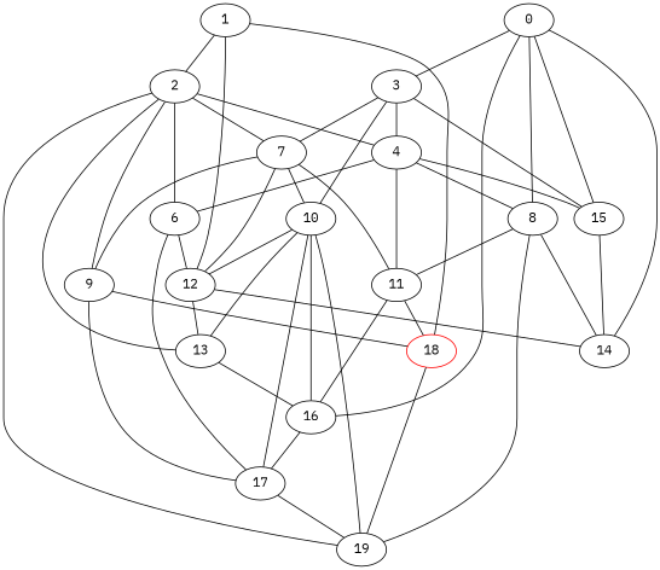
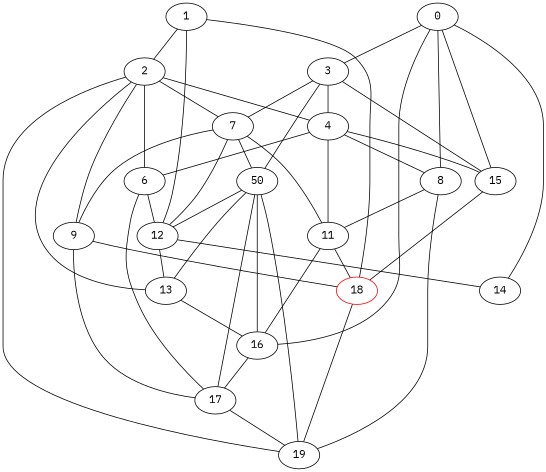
  digraph {
    fontname="IBM Plex Mono"
    node [fillcolor=gray fontname="IBM Plex Mono" style=shaded]
    edge [dir=none fontname="IBM Plex Mono"]
    0
    3
    8
    14
    15
    16
    4
    7
-   10
+   10 [label=50]
    19
    11
    18 [color=red]
    17
    1
    2
    12
    6
    9
    13
    0 -> 3
    0 -> 8
    0 -> 14
    0 -> 15
    0 -> 16
    3 -> 15
    3 -> 4
    3 -> 7
    3 -> 10
-   8 -> 14
    8 -> 19
    8 -> 11
-   15 -> 14
+   15 -> 18
    16 -> 17
    4 -> 8
    4 -> 15
    4 -> 11
    4 -> 6
    7 -> 10
    7 -> 11
    7 -> 12
    7 -> 9
    10 -> 16
    10 -> 19
    10 -> 17
    10 -> 12
    10 -> 13
    11 -> 16
    11 -> 18
    18 -> 19
    17 -> 19
    1 -> 18
    1 -> 2
    1 -> 12
    2 -> 4
    2 -> 7
    2 -> 19
    2 -> 6
    2 -> 9
    2 -> 13
    12 -> 14
    12 -> 13
    6 -> 17
    6 -> 12
    9 -> 18
    9 -> 17
    13 -> 16
  }
